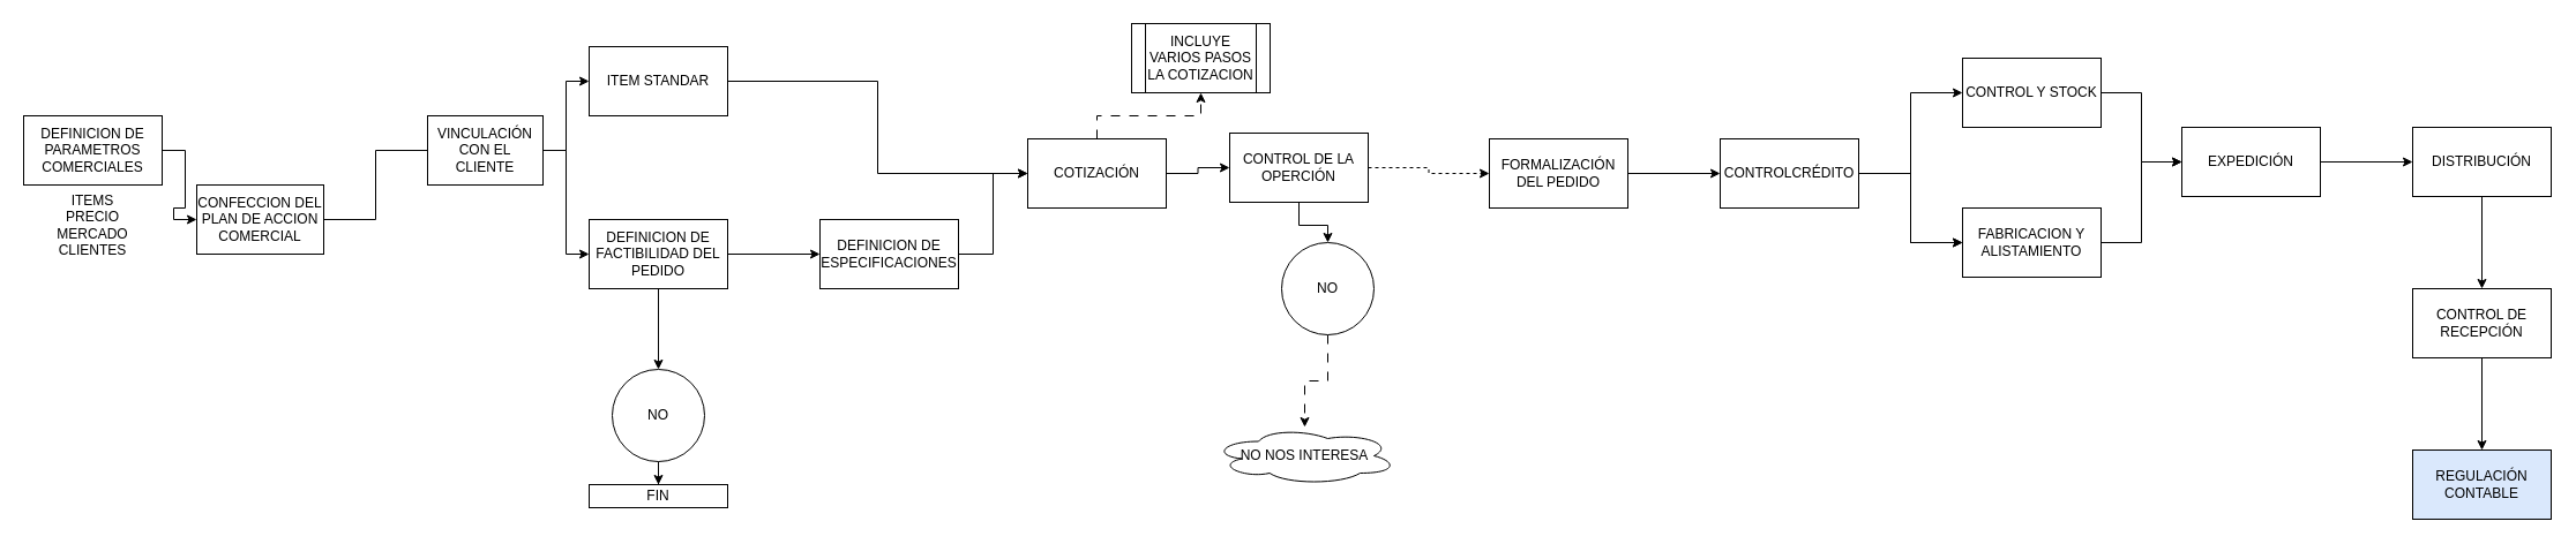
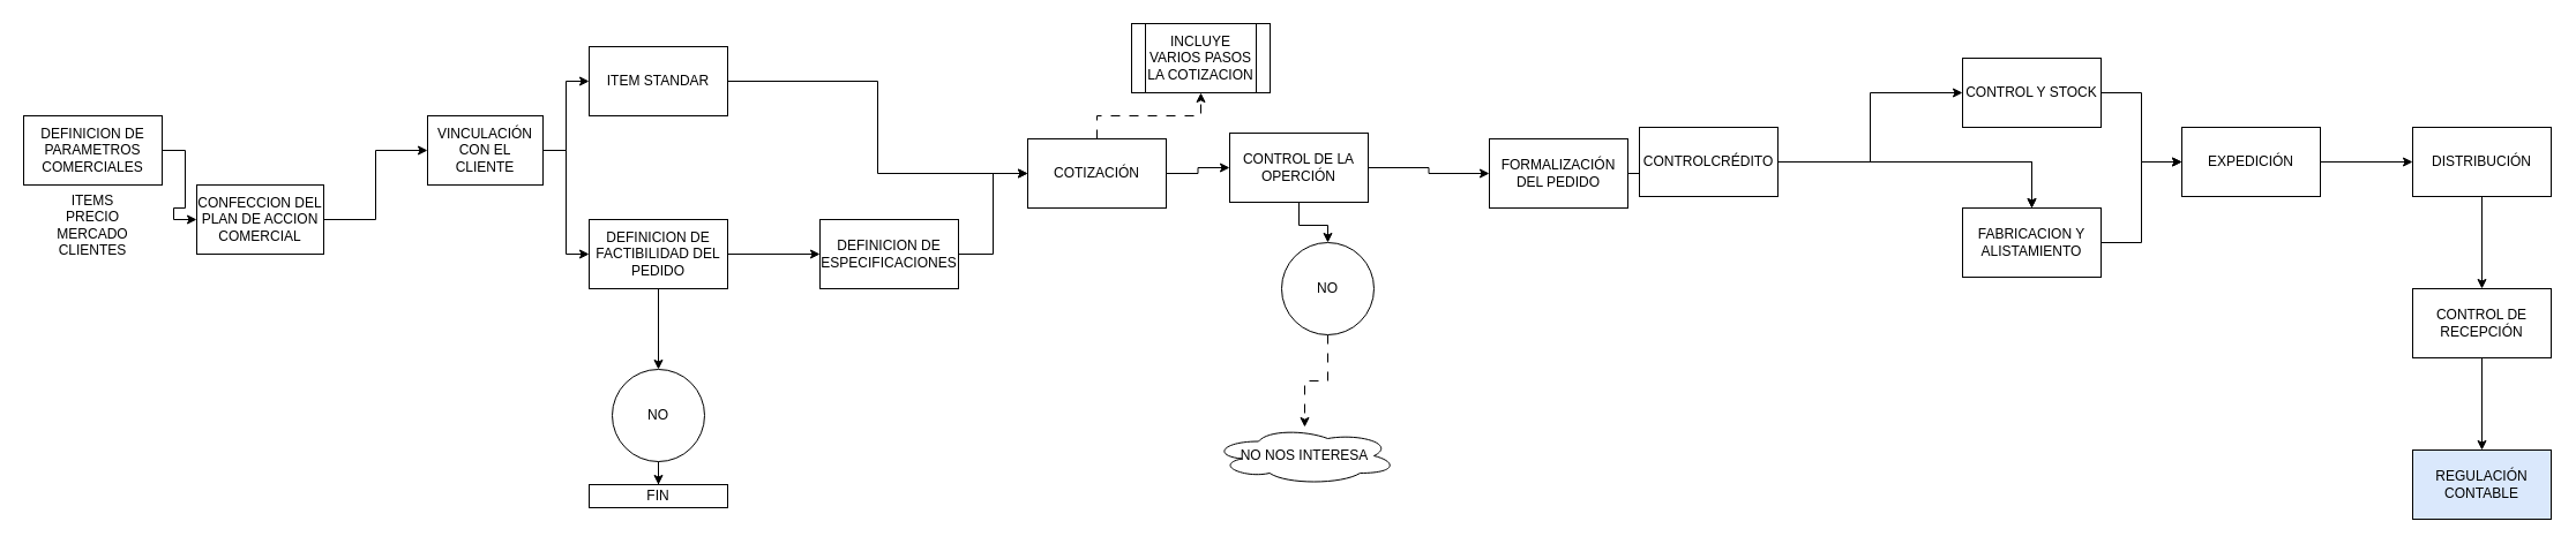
  <mxCell id="0" />
  <mxCell id="1" parent="0" />
  <mxCell id="2" style="edgeStyle=orthogonalEdgeStyle;rounded=0;orthogonalLoop=1;jettySize=auto;html=1;exitX=1;exitY=0.5;exitDx=0;exitDy=0;" edge="1" parent="1" source="3" target="6"><mxGeometry relative="1" as="geometry" /></mxCell>
  <mxCell id="3" value="DEFINICION DE PARAMETROS COMERCIALES" style="rounded=0;whiteSpace=wrap;html=1;" vertex="1" parent="1"><mxGeometry x="20" y="100" width="120" height="60" as="geometry" /></mxCell>
  <mxCell id="4" value="ITEMS&lt;br&gt;PRECIO&lt;br&gt;MERCADO&lt;br&gt;CLIENTES" style="text;html=1;strokeColor=none;fillColor=none;align=center;verticalAlign=middle;whiteSpace=wrap;rounded=0;" vertex="1" parent="1"><mxGeometry x="50" y="180" width="60" height="30" as="geometry" /></mxCell>
- <mxCell id="5" style="edgeStyle=orthogonalEdgeStyle;rounded=0;orthogonalLoop=1;jettySize=auto;html=1;exitX=1;exitY=0.5;exitDx=0;exitDy=0;entryX=0;entryY=0.5;entryDx=0;entryDy=0;endArrow=none;" edge="1" parent="1" source="6" target="9"><mxGeometry relative="1" as="geometry"><mxPoint x="370" y="130" as="targetPoint" /></mxGeometry></mxCell>
+ <mxCell id="5" style="edgeStyle=orthogonalEdgeStyle;rounded=0;orthogonalLoop=1;jettySize=auto;html=1;exitX=1;exitY=0.5;exitDx=0;exitDy=0;entryX=0;entryY=0.5;entryDx=0;entryDy=0;" edge="1" parent="1" source="6" target="9"><mxGeometry relative="1" as="geometry"><mxPoint x="370" y="130" as="targetPoint" /></mxGeometry></mxCell>
  <mxCell id="6" value="CONFECCION DEL PLAN DE ACCION COMERCIAL" style="rounded=0;whiteSpace=wrap;html=1;" vertex="1" parent="1"><mxGeometry x="170" y="160" width="110" height="60" as="geometry" /></mxCell>
  <mxCell id="7" style="edgeStyle=orthogonalEdgeStyle;rounded=0;orthogonalLoop=1;jettySize=auto;html=1;exitX=1;exitY=0.5;exitDx=0;exitDy=0;" edge="1" parent="1" source="9" target="11"><mxGeometry relative="1" as="geometry" /></mxCell>
  <mxCell id="8" style="edgeStyle=orthogonalEdgeStyle;rounded=0;orthogonalLoop=1;jettySize=auto;html=1;exitX=1;exitY=0.5;exitDx=0;exitDy=0;entryX=0;entryY=0.5;entryDx=0;entryDy=0;" edge="1" parent="1" source="9" target="14"><mxGeometry relative="1" as="geometry" /></mxCell>
  <mxCell id="9" value="VINCULACIÓN CON EL CLIENTE" style="rounded=0;whiteSpace=wrap;html=1;" vertex="1" parent="1"><mxGeometry x="370" y="100" width="100" height="60" as="geometry" /></mxCell>
  <mxCell id="10" style="edgeStyle=orthogonalEdgeStyle;rounded=0;orthogonalLoop=1;jettySize=auto;html=1;exitX=1;exitY=0.5;exitDx=0;exitDy=0;entryX=0;entryY=0.5;entryDx=0;entryDy=0;" edge="1" parent="1" source="11" target="22"><mxGeometry relative="1" as="geometry" /></mxCell>
  <mxCell id="11" value="ITEM STANDAR" style="rounded=0;whiteSpace=wrap;html=1;" vertex="1" parent="1"><mxGeometry x="510" y="40" width="120" height="60" as="geometry" /></mxCell>
  <mxCell id="12" value="" style="edgeStyle=orthogonalEdgeStyle;rounded=0;orthogonalLoop=1;jettySize=auto;html=1;" edge="1" parent="1" source="14" target="16"><mxGeometry relative="1" as="geometry" /></mxCell>
  <mxCell id="13" value="" style="edgeStyle=orthogonalEdgeStyle;rounded=0;orthogonalLoop=1;jettySize=auto;html=1;" edge="1" parent="1" source="14" target="18"><mxGeometry relative="1" as="geometry" /></mxCell>
  <mxCell id="14" value="DEFINICION DE FACTIBILIDAD DEL PEDIDO" style="rounded=0;whiteSpace=wrap;html=1;" vertex="1" parent="1"><mxGeometry x="510" y="190" width="120" height="60" as="geometry" /></mxCell>
  <mxCell id="15" value="" style="edgeStyle=orthogonalEdgeStyle;rounded=0;orthogonalLoop=1;jettySize=auto;html=1;" edge="1" parent="1" source="16" target="22"><mxGeometry relative="1" as="geometry"><Array as="points"><mxPoint x="860" y="220" /><mxPoint x="860" y="150" /></Array></mxGeometry></mxCell>
  <mxCell id="16" value="DEFINICION DE ESPECIFICACIONES" style="whiteSpace=wrap;html=1;rounded=0;" vertex="1" parent="1"><mxGeometry x="710" y="190" width="120" height="60" as="geometry" /></mxCell>
  <mxCell id="17" value="" style="edgeStyle=orthogonalEdgeStyle;rounded=0;orthogonalLoop=1;jettySize=auto;html=1;" edge="1" parent="1" source="18" target="19"><mxGeometry relative="1" as="geometry" /></mxCell>
  <mxCell id="18" value="NO" style="ellipse;whiteSpace=wrap;html=1;rounded=0;" vertex="1" parent="1"><mxGeometry x="530" y="320" width="80" height="80" as="geometry" /></mxCell>
  <mxCell id="19" value="FIN" style="rounded=0;whiteSpace=wrap;html=1;" vertex="1" parent="1"><mxGeometry x="510" y="420" width="120" height="20" as="geometry" /></mxCell>
  <mxCell id="20" value="" style="edgeStyle=orthogonalEdgeStyle;rounded=0;orthogonalLoop=1;jettySize=auto;html=1;" edge="1" parent="1" source="22" target="25"><mxGeometry relative="1" as="geometry" /></mxCell>
  <mxCell id="21" value="" style="edgeStyle=orthogonalEdgeStyle;rounded=0;orthogonalLoop=1;jettySize=auto;html=1;dashed=1;dashPattern=8 8;" edge="1" parent="1" source="22" target="31"><mxGeometry relative="1" as="geometry" /></mxCell>
  <mxCell id="22" value="COTIZACIÓN" style="whiteSpace=wrap;html=1;rounded=0;" vertex="1" parent="1"><mxGeometry x="890" y="120" width="120" height="60" as="geometry" /></mxCell>
  <mxCell id="23" value="" style="edgeStyle=orthogonalEdgeStyle;rounded=0;orthogonalLoop=1;jettySize=auto;html=1;" edge="1" parent="1" source="25" target="27"><mxGeometry relative="1" as="geometry" /></mxCell>
- <mxCell id="24" value="" style="edgeStyle=orthogonalEdgeStyle;rounded=0;orthogonalLoop=1;jettySize=auto;html=1;dashed=1;" edge="1" parent="1" source="25" target="30"><mxGeometry relative="1" as="geometry" /></mxCell>
+ <mxCell id="24" value="" style="edgeStyle=orthogonalEdgeStyle;rounded=0;orthogonalLoop=1;jettySize=auto;html=1;" edge="1" parent="1" source="25" target="30"><mxGeometry relative="1" as="geometry" /></mxCell>
  <mxCell id="25" value="CONTROL DE LA OPERCIÓN" style="whiteSpace=wrap;html=1;rounded=0;" vertex="1" parent="1"><mxGeometry x="1065" y="115" width="120" height="60" as="geometry" /></mxCell>
  <mxCell id="26" value="" style="edgeStyle=orthogonalEdgeStyle;rounded=0;orthogonalLoop=1;jettySize=auto;html=1;dashed=1;dashPattern=8 8;" edge="1" parent="1" source="27" target="28"><mxGeometry relative="1" as="geometry" /></mxCell>
  <mxCell id="27" value="NO" style="ellipse;whiteSpace=wrap;html=1;rounded=0;" vertex="1" parent="1"><mxGeometry x="1110" y="210" width="80" height="80" as="geometry" /></mxCell>
  <mxCell id="28" value="NO NOS INTERESA" style="ellipse;shape=cloud;whiteSpace=wrap;html=1;rounded=0;" vertex="1" parent="1"><mxGeometry x="1050" y="370" width="160" height="50" as="geometry" /></mxCell>
  <mxCell id="29" value="" style="edgeStyle=orthogonalEdgeStyle;rounded=0;orthogonalLoop=1;jettySize=auto;html=1;" edge="1" parent="1" source="30" target="35"><mxGeometry relative="1" as="geometry" /></mxCell>
  <mxCell id="30" value="FORMALIZACIÓN DEL PEDIDO" style="whiteSpace=wrap;html=1;rounded=0;" vertex="1" parent="1"><mxGeometry x="1290" y="120" width="120" height="60" as="geometry" /></mxCell>
  <mxCell id="31" value="INCLUYE VARIOS PASOS LA COTIZACION" style="shape=process;whiteSpace=wrap;html=1;backgroundOutline=1;rounded=0;" vertex="1" parent="1"><mxGeometry x="980" y="20" width="120" height="60" as="geometry" /></mxCell>
  <mxCell id="32" value="" style="edgeStyle=orthogonalEdgeStyle;rounded=0;orthogonalLoop=1;jettySize=auto;html=1;" edge="1" parent="1" source="35" target="37"><mxGeometry relative="1" as="geometry" /></mxCell>
  <mxCell id="33" value="" style="edgeStyle=orthogonalEdgeStyle;rounded=0;orthogonalLoop=1;jettySize=auto;html=1;" edge="1" parent="1" source="35" target="37"><mxGeometry relative="1" as="geometry" /></mxCell>
  <mxCell id="34" style="edgeStyle=orthogonalEdgeStyle;rounded=0;orthogonalLoop=1;jettySize=auto;html=1;exitX=1;exitY=0.5;exitDx=0;exitDy=0;entryX=0;entryY=0.5;entryDx=0;entryDy=0;" edge="1" parent="1" source="35" target="39"><mxGeometry relative="1" as="geometry" /></mxCell>
- <mxCell id="35" value="CONTROLCRÉDITO" style="whiteSpace=wrap;html=1;rounded=0;" vertex="1" parent="1"><mxGeometry x="1490" y="120" width="120" height="60" as="geometry" /></mxCell>
+ <mxCell id="35" value="CONTROLCRÉDITO" style="whiteSpace=wrap;html=1;rounded=0;" vertex="1" parent="1"><mxGeometry x="1420" y="110" width="120" height="60" as="geometry" /></mxCell>
  <mxCell id="36" style="edgeStyle=orthogonalEdgeStyle;rounded=0;orthogonalLoop=1;jettySize=auto;html=1;exitX=1;exitY=0.5;exitDx=0;exitDy=0;entryX=0;entryY=0.5;entryDx=0;entryDy=0;" edge="1" parent="1" source="37" target="41"><mxGeometry relative="1" as="geometry" /></mxCell>
  <mxCell id="37" value="FABRICACION Y ALISTAMIENTO" style="whiteSpace=wrap;html=1;rounded=0;" vertex="1" parent="1"><mxGeometry x="1700" y="180" width="120" height="60" as="geometry" /></mxCell>
  <mxCell id="38" value="" style="edgeStyle=orthogonalEdgeStyle;rounded=0;orthogonalLoop=1;jettySize=auto;html=1;" edge="1" parent="1" source="39" target="41"><mxGeometry relative="1" as="geometry" /></mxCell>
  <mxCell id="39" value="CONTROL Y STOCK" style="whiteSpace=wrap;html=1;rounded=0;" vertex="1" parent="1"><mxGeometry x="1700" y="50" width="120" height="60" as="geometry" /></mxCell>
  <mxCell id="40" value="" style="edgeStyle=orthogonalEdgeStyle;rounded=0;orthogonalLoop=1;jettySize=auto;html=1;" edge="1" parent="1" source="41" target="43"><mxGeometry relative="1" as="geometry" /></mxCell>
  <mxCell id="41" value="EXPEDICIÓN" style="whiteSpace=wrap;html=1;rounded=0;" vertex="1" parent="1"><mxGeometry x="1890" y="110" width="120" height="60" as="geometry" /></mxCell>
  <mxCell id="42" value="" style="edgeStyle=orthogonalEdgeStyle;rounded=0;orthogonalLoop=1;jettySize=auto;html=1;" edge="1" parent="1" source="43" target="45"><mxGeometry relative="1" as="geometry" /></mxCell>
  <mxCell id="43" value="DISTRIBUCIÓN" style="whiteSpace=wrap;html=1;rounded=0;" vertex="1" parent="1"><mxGeometry x="2090" y="110" width="120" height="60" as="geometry" /></mxCell>
  <mxCell id="44" value="" style="edgeStyle=orthogonalEdgeStyle;rounded=0;orthogonalLoop=1;jettySize=auto;html=1;" edge="1" parent="1" source="45" target="46"><mxGeometry relative="1" as="geometry" /></mxCell>
  <mxCell id="45" value="CONTROL DE RECEPCIÓN" style="whiteSpace=wrap;html=1;rounded=0;" vertex="1" parent="1"><mxGeometry x="2090" y="250" width="120" height="60" as="geometry" /></mxCell>
  <mxCell id="46" value="REGULACIÓN CONTABLE" style="whiteSpace=wrap;html=1;rounded=0;fillColor=#dae8fc;" vertex="1" parent="1"><mxGeometry x="2090" y="390" width="120" height="60" as="geometry" /></mxCell>
